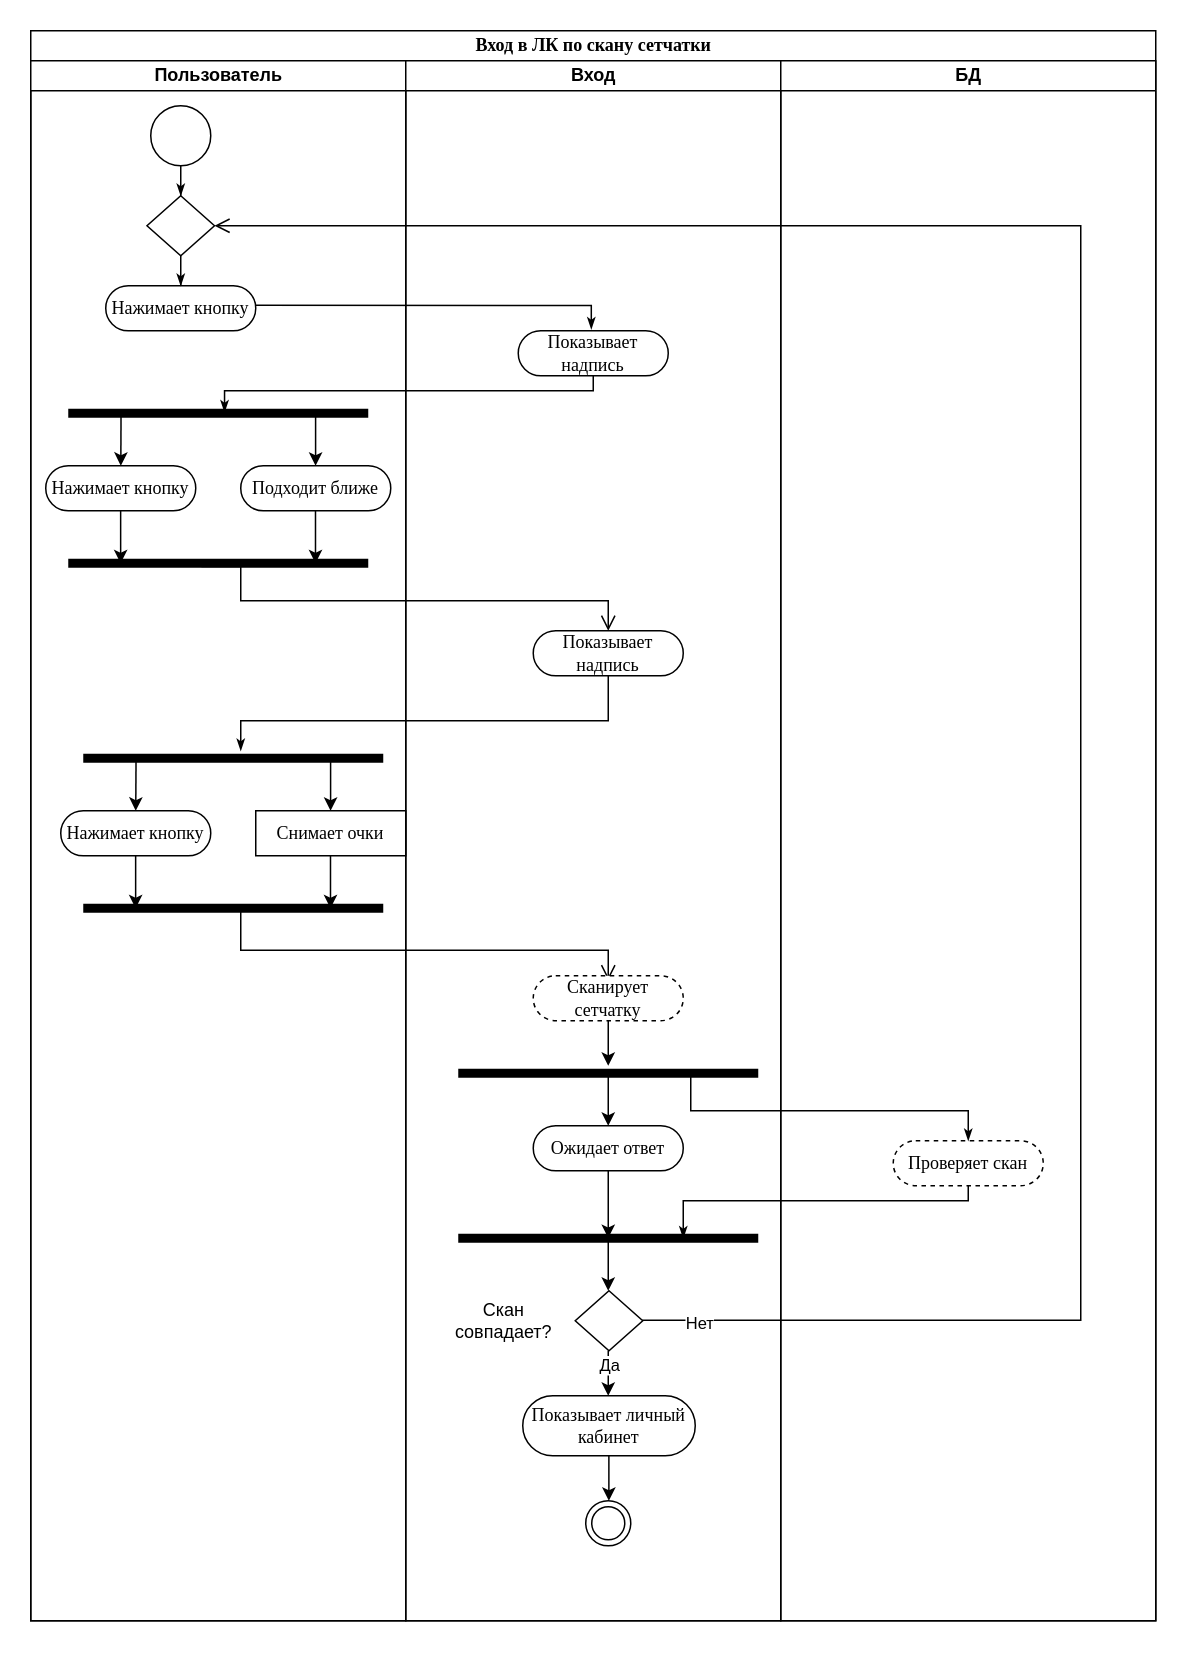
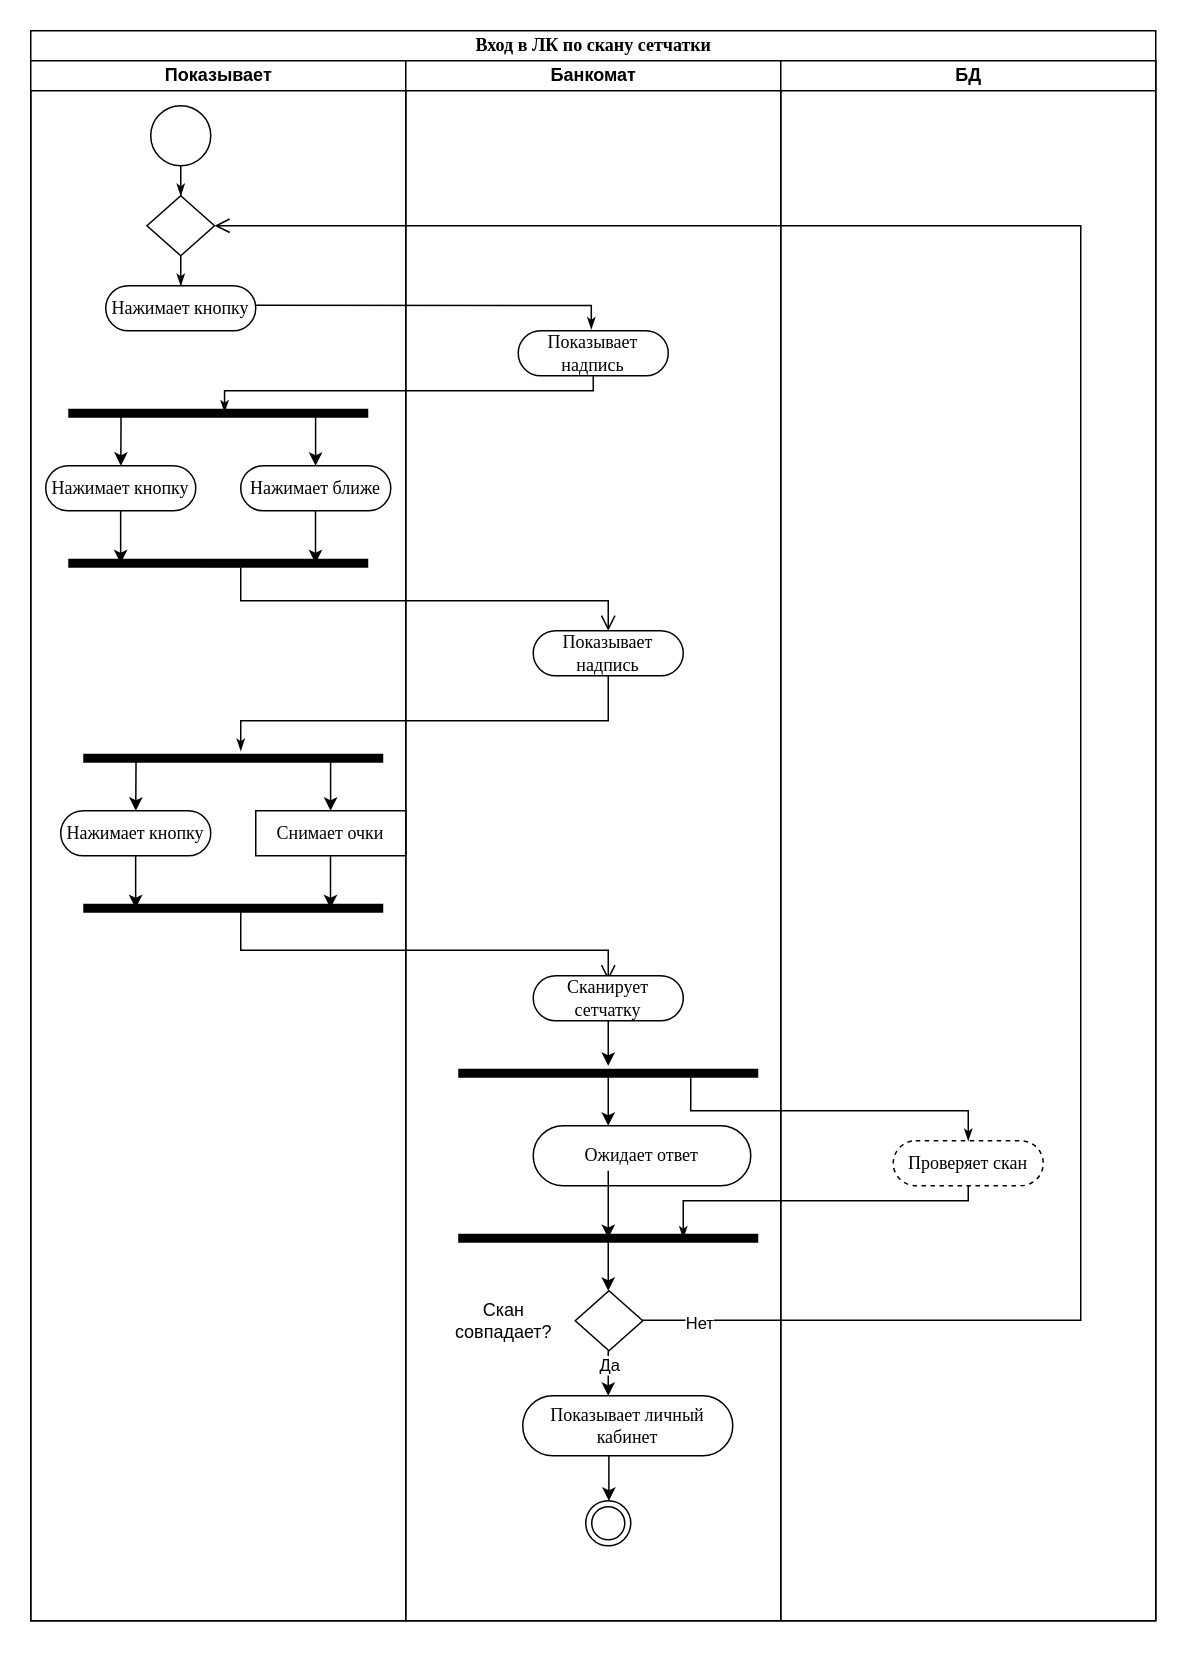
  <mxCell id="0" />
  <mxCell id="1" parent="0" />
  <mxCell id="2" value="Вход в ЛК по скану сетчатки" style="swimlane;html=1;childLayout=stackLayout;startSize=20;rounded=0;shadow=0;comic=0;labelBackgroundColor=none;strokeWidth=1;fontFamily=Verdana;fontSize=12;align=center;" parent="1" vertex="1"><mxGeometry x="20" y="20" width="750" height="1060" as="geometry" /></mxCell>
- <mxCell id="3" value="Пользователь" style="swimlane;html=1;startSize=20;" parent="2" vertex="1"><mxGeometry y="20" width="250" height="1040" as="geometry" /></mxCell>
+ <mxCell id="3" value="Показывает" style="swimlane;html=1;startSize=20;" parent="2" vertex="1"><mxGeometry y="20" width="250" height="1040" as="geometry" /></mxCell>
  <mxCell id="4" value="Нажимает кнопку" style="rounded=1;whiteSpace=wrap;html=1;shadow=0;comic=0;labelBackgroundColor=none;strokeWidth=1;fontFamily=Verdana;fontSize=12;align=center;arcSize=50;" parent="3" vertex="1"><mxGeometry x="50" y="150" width="100" height="30" as="geometry" /></mxCell>
  <mxCell id="5" value="Нажимает кнопку" style="rounded=1;whiteSpace=wrap;html=1;shadow=0;comic=0;labelBackgroundColor=none;strokeWidth=1;fontFamily=Verdana;fontSize=12;align=center;arcSize=50;" vertex="1" parent="3"><mxGeometry x="10" y="270" width="100" height="30" as="geometry" /></mxCell>
- <mxCell id="6" value="Подходит ближе" style="rounded=1;whiteSpace=wrap;html=1;shadow=0;comic=0;labelBackgroundColor=none;strokeWidth=1;fontFamily=Verdana;fontSize=12;align=center;arcSize=50;" vertex="1" parent="3"><mxGeometry x="140" y="270" width="100" height="30" as="geometry" /></mxCell>
+ <mxCell id="6" value="Нажимает ближе" style="rounded=1;whiteSpace=wrap;html=1;shadow=0;comic=0;labelBackgroundColor=none;strokeWidth=1;fontFamily=Verdana;fontSize=12;align=center;arcSize=50;" vertex="1" parent="3"><mxGeometry x="140" y="270" width="100" height="30" as="geometry" /></mxCell>
  <mxCell id="7" value="" style="shape=line;html=1;strokeWidth=6;" vertex="1" parent="3"><mxGeometry x="25" y="330" width="200" height="10" as="geometry" /></mxCell>
  <mxCell id="8" value="" style="edgeStyle=orthogonalEdgeStyle;html=1;verticalAlign=bottom;endArrow=open;endSize=8;rounded=0;exitX=0.444;exitY=0.716;exitDx=0;exitDy=0;exitPerimeter=0;" edge="1" source="7" parent="3"><mxGeometry relative="1" as="geometry"><mxPoint x="385" y="380" as="targetPoint" /><mxPoint x="140" y="420" as="sourcePoint" /><Array as="points"><mxPoint x="140" y="337" /><mxPoint x="140" y="360" /><mxPoint x="385" y="360" /></Array></mxGeometry></mxCell>
  <mxCell id="9" value="" style="shape=line;html=1;strokeWidth=6;" vertex="1" parent="3"><mxGeometry x="25" y="230" width="200" height="10" as="geometry" /></mxCell>
  <mxCell id="10" value="" style="endArrow=classic;html=1;rounded=0;exitX=0.176;exitY=0.469;exitDx=0;exitDy=0;exitPerimeter=0;" edge="1" parent="3" source="9" target="5"><mxGeometry width="50" height="50" relative="1" as="geometry"><mxPoint x="90" y="420" as="sourcePoint" /><mxPoint x="140" y="370" as="targetPoint" /></mxGeometry></mxCell>
  <mxCell id="11" value="" style="endArrow=classic;html=1;rounded=0;exitX=0.176;exitY=0.469;exitDx=0;exitDy=0;exitPerimeter=0;" edge="1" parent="3"><mxGeometry width="50" height="50" relative="1" as="geometry"><mxPoint x="189.9" y="235" as="sourcePoint" /><mxPoint x="189.9" y="270" as="targetPoint" /></mxGeometry></mxCell>
  <mxCell id="12" value="" style="endArrow=classic;html=1;rounded=0;exitX=0.176;exitY=0.469;exitDx=0;exitDy=0;exitPerimeter=0;" edge="1" parent="3"><mxGeometry width="50" height="50" relative="1" as="geometry"><mxPoint x="59.93" y="300" as="sourcePoint" /><mxPoint x="59.93" y="335" as="targetPoint" /></mxGeometry></mxCell>
  <mxCell id="13" value="" style="endArrow=classic;html=1;rounded=0;exitX=0.176;exitY=0.469;exitDx=0;exitDy=0;exitPerimeter=0;" edge="1" parent="3"><mxGeometry width="50" height="50" relative="1" as="geometry"><mxPoint x="189.83" y="300" as="sourcePoint" /><mxPoint x="189.83" y="335" as="targetPoint" /></mxGeometry></mxCell>
  <mxCell id="14" value="" style="shape=line;html=1;strokeWidth=6;" vertex="1" parent="3"><mxGeometry x="35" y="560" width="200" height="10" as="geometry" /></mxCell>
  <mxCell id="15" value="" style="shape=line;html=1;strokeWidth=6;" vertex="1" parent="3"><mxGeometry x="35" y="460" width="200" height="10" as="geometry" /></mxCell>
  <mxCell id="16" value="" style="endArrow=classic;html=1;rounded=0;exitX=0.176;exitY=0.469;exitDx=0;exitDy=0;exitPerimeter=0;" edge="1" parent="3" source="15"><mxGeometry width="50" height="50" relative="1" as="geometry"><mxPoint x="100" y="650" as="sourcePoint" /><mxPoint x="70" y="500" as="targetPoint" /></mxGeometry></mxCell>
  <mxCell id="17" value="" style="endArrow=classic;html=1;rounded=0;exitX=0.176;exitY=0.469;exitDx=0;exitDy=0;exitPerimeter=0;" edge="1" parent="3"><mxGeometry width="50" height="50" relative="1" as="geometry"><mxPoint x="199.9" y="465" as="sourcePoint" /><mxPoint x="199.9" y="500" as="targetPoint" /></mxGeometry></mxCell>
  <mxCell id="18" value="" style="endArrow=classic;html=1;rounded=0;exitX=0.176;exitY=0.469;exitDx=0;exitDy=0;exitPerimeter=0;" edge="1" parent="3"><mxGeometry width="50" height="50" relative="1" as="geometry"><mxPoint x="69.93" y="530" as="sourcePoint" /><mxPoint x="69.93" y="565" as="targetPoint" /></mxGeometry></mxCell>
  <mxCell id="19" value="" style="endArrow=classic;html=1;rounded=0;exitX=0.176;exitY=0.469;exitDx=0;exitDy=0;exitPerimeter=0;" edge="1" parent="3"><mxGeometry width="50" height="50" relative="1" as="geometry"><mxPoint x="199.83" y="530" as="sourcePoint" /><mxPoint x="199.83" y="565" as="targetPoint" /></mxGeometry></mxCell>
  <mxCell id="20" style="edgeStyle=orthogonalEdgeStyle;rounded=0;html=1;labelBackgroundColor=none;startArrow=none;startFill=0;startSize=5;endArrow=classicThin;endFill=1;endSize=5;jettySize=auto;orthogonalLoop=1;strokeWidth=1;fontFamily=Verdana;fontSize=12;exitX=0.5;exitY=1;exitDx=0;exitDy=0;" edge="1" parent="3" target="15"><mxGeometry relative="1" as="geometry"><Array as="points"><mxPoint x="385" y="440" /><mxPoint x="140" y="440" /></Array><mxPoint x="385" y="410" as="sourcePoint" /><mxPoint x="140" y="460" as="targetPoint" /></mxGeometry></mxCell>
  <mxCell id="21" value="Нажимает кнопку" style="rounded=1;whiteSpace=wrap;html=1;shadow=0;comic=0;labelBackgroundColor=none;strokeWidth=1;fontFamily=Verdana;fontSize=12;align=center;arcSize=50;" vertex="1" parent="3"><mxGeometry x="20" y="500" width="100" height="30" as="geometry" /></mxCell>
  <mxCell id="22" value="Снимает очки" style="whiteSpace=wrap;html=1;shadow=0;comic=0;labelBackgroundColor=none;strokeWidth=1;fontFamily=Verdana;fontSize=12;align=center;arcSize=50;rounded=0;" vertex="1" parent="3"><mxGeometry x="150" y="500" width="100" height="30" as="geometry" /></mxCell>
  <mxCell id="23" value="" style="rhombus;whiteSpace=wrap;html=1;" vertex="1" parent="3"><mxGeometry x="77.5" y="90" width="45" height="40" as="geometry" /></mxCell>
  <mxCell id="24" style="edgeStyle=orthogonalEdgeStyle;rounded=0;html=1;labelBackgroundColor=none;startArrow=none;startFill=0;startSize=5;endArrow=classicThin;endFill=1;endSize=5;jettySize=auto;orthogonalLoop=1;strokeWidth=1;fontFamily=Verdana;fontSize=12" parent="3" source="23" target="4" edge="1"><mxGeometry relative="1" as="geometry" /></mxCell>
  <mxCell id="25" value="" style="ellipse;whiteSpace=wrap;html=1;rounded=0;shadow=0;comic=0;labelBackgroundColor=none;strokeWidth=1;fontFamily=Verdana;fontSize=12;align=center;" parent="3" vertex="1"><mxGeometry x="80" y="30" width="40" height="40" as="geometry" /></mxCell>
  <mxCell id="26" value="" style="edgeStyle=orthogonalEdgeStyle;rounded=0;html=1;labelBackgroundColor=none;startArrow=none;startFill=0;startSize=5;endArrow=classicThin;endFill=1;endSize=5;jettySize=auto;orthogonalLoop=1;strokeWidth=1;fontFamily=Verdana;fontSize=12" edge="1" parent="3" source="25" target="23"><mxGeometry relative="1" as="geometry"><mxPoint x="100" y="-70" as="sourcePoint" /><mxPoint x="100" y="110" as="targetPoint" /></mxGeometry></mxCell>
- <mxCell id="27" value="Вход" style="swimlane;html=1;startSize=20;" parent="2" vertex="1"><mxGeometry x="250" y="20" width="250" height="1040" as="geometry" /></mxCell>
+ <mxCell id="27" value="Банкомат" style="swimlane;html=1;startSize=20;" parent="2" vertex="1"><mxGeometry x="250" y="20" width="250" height="1040" as="geometry" /></mxCell>
  <mxCell id="28" value="Показывает&lt;br&gt;надпись" style="rounded=1;whiteSpace=wrap;html=1;shadow=0;comic=0;labelBackgroundColor=none;strokeWidth=1;fontFamily=Verdana;fontSize=12;align=center;arcSize=50;" vertex="1" parent="27"><mxGeometry x="75" y="180" width="100" height="30" as="geometry" /></mxCell>
  <mxCell id="29" value="" style="ellipse;html=1;shape=endState;" vertex="1" parent="27"><mxGeometry x="120" y="960" width="30" height="30" as="geometry" /></mxCell>
  <mxCell id="30" value="Показывает&lt;br&gt;надпись" style="rounded=1;whiteSpace=wrap;html=1;shadow=0;comic=0;labelBackgroundColor=none;strokeWidth=1;fontFamily=Verdana;fontSize=12;align=center;arcSize=50;" vertex="1" parent="27"><mxGeometry x="85" y="380" width="100" height="30" as="geometry" /></mxCell>
  <mxCell id="31" value="" style="edgeStyle=orthogonalEdgeStyle;html=1;verticalAlign=bottom;endArrow=open;endSize=8;rounded=0;exitX=0.518;exitY=0.52;exitDx=0;exitDy=0;exitPerimeter=0;" edge="1" parent="27" source="14"><mxGeometry relative="1" as="geometry"><mxPoint x="135" y="613" as="targetPoint" /><mxPoint x="-136" y="570" as="sourcePoint" /><Array as="points"><mxPoint x="-110" y="565" /><mxPoint x="-110" y="593" /><mxPoint x="135" y="593" /></Array></mxGeometry></mxCell>
- <mxCell id="32" value="Сканирует&lt;br&gt;сетчатку" style="rounded=1;whiteSpace=wrap;html=1;shadow=0;comic=0;labelBackgroundColor=none;strokeWidth=1;fontFamily=Verdana;fontSize=12;align=center;arcSize=50;dashed=1;" vertex="1" parent="27"><mxGeometry x="85" y="610" width="100" height="30" as="geometry" /></mxCell>
+ <mxCell id="32" value="Сканирует&lt;br&gt;сетчатку" style="rounded=1;whiteSpace=wrap;html=1;shadow=0;comic=0;labelBackgroundColor=none;strokeWidth=1;fontFamily=Verdana;fontSize=12;align=center;arcSize=50;" vertex="1" parent="27"><mxGeometry x="85" y="610" width="100" height="30" as="geometry" /></mxCell>
  <mxCell id="33" value="" style="shape=line;html=1;strokeWidth=6;" vertex="1" parent="27"><mxGeometry x="35" y="780" width="200" height="10" as="geometry" /></mxCell>
  <mxCell id="34" value="" style="shape=line;html=1;strokeWidth=6;" vertex="1" parent="27"><mxGeometry x="35" y="670" width="200" height="10" as="geometry" /></mxCell>
  <mxCell id="35" value="" style="endArrow=classic;html=1;rounded=0;exitX=0.5;exitY=1;exitDx=0;exitDy=0;" edge="1" parent="27" source="32" target="34"><mxGeometry width="50" height="50" relative="1" as="geometry"><mxPoint x="170" y="670" as="sourcePoint" /><mxPoint x="220" y="620" as="targetPoint" /></mxGeometry></mxCell>
- <mxCell id="36" value="Ожидает ответ" style="rounded=1;whiteSpace=wrap;html=1;shadow=0;comic=0;labelBackgroundColor=none;strokeWidth=1;fontFamily=Verdana;fontSize=12;align=center;arcSize=50;" vertex="1" parent="27"><mxGeometry x="85" y="710" width="100" height="30" as="geometry" /></mxCell>
+ <mxCell id="36" value="Ожидает ответ" style="rounded=1;whiteSpace=wrap;html=1;shadow=0;comic=0;labelBackgroundColor=none;strokeWidth=1;fontFamily=Verdana;fontSize=12;align=center;arcSize=50;" vertex="1" parent="27"><mxGeometry x="85" y="710" width="145" height="40" as="geometry" /></mxCell>
  <mxCell id="37" value="" style="endArrow=classic;html=1;rounded=0;exitX=0.5;exitY=0.623;exitDx=0;exitDy=0;exitPerimeter=0;" edge="1" parent="27" source="34"><mxGeometry width="50" height="50" relative="1" as="geometry"><mxPoint x="135" y="680" as="sourcePoint" /><mxPoint x="135" y="710" as="targetPoint" /></mxGeometry></mxCell>
  <mxCell id="38" value="" style="endArrow=classic;html=1;rounded=0;exitX=0.5;exitY=1;exitDx=0;exitDy=0;entryX=0.5;entryY=0.488;entryDx=0;entryDy=0;entryPerimeter=0;" edge="1" parent="27" target="33"><mxGeometry width="50" height="50" relative="1" as="geometry"><mxPoint x="135" y="740" as="sourcePoint" /><mxPoint x="135" y="770" as="targetPoint" /></mxGeometry></mxCell>
  <mxCell id="39" value="" style="rhombus;whiteSpace=wrap;html=1;" vertex="1" parent="27"><mxGeometry x="113" y="820" width="45" height="40" as="geometry" /></mxCell>
  <mxCell id="40" value="" style="endArrow=classic;html=1;rounded=0;exitX=0.5;exitY=1;exitDx=0;exitDy=0;" edge="1" parent="27"><mxGeometry width="50" height="50" relative="1" as="geometry"><mxPoint x="135" y="780" as="sourcePoint" /><mxPoint x="135" y="820" as="targetPoint" /></mxGeometry></mxCell>
- <mxCell id="41" value="Показывает личный кабинет" style="rounded=1;whiteSpace=wrap;html=1;shadow=0;comic=0;labelBackgroundColor=none;strokeWidth=1;fontFamily=Verdana;fontSize=12;align=center;arcSize=50;" vertex="1" parent="27"><mxGeometry x="78" y="890" width="115" height="40" as="geometry" /></mxCell>
+ <mxCell id="41" value="Показывает личный кабинет" style="rounded=1;whiteSpace=wrap;html=1;shadow=0;comic=0;labelBackgroundColor=none;strokeWidth=1;fontFamily=Verdana;fontSize=12;align=center;arcSize=50;" vertex="1" parent="27"><mxGeometry x="78" y="890" width="140" height="40" as="geometry" /></mxCell>
  <mxCell id="42" value="" style="endArrow=classic;html=1;rounded=0;exitX=0.5;exitY=1;exitDx=0;exitDy=0;" edge="1" parent="27"><mxGeometry width="50" height="50" relative="1" as="geometry"><mxPoint x="135" y="860" as="sourcePoint" /><mxPoint x="135" y="890" as="targetPoint" /></mxGeometry></mxCell>
  <mxCell id="43" value="Да" style="edgeLabel;html=1;align=center;verticalAlign=middle;resizable=0;points=[];" vertex="1" connectable="0" parent="42"><mxGeometry x="-0.392" relative="1" as="geometry"><mxPoint as="offset" /></mxGeometry></mxCell>
  <mxCell id="44" value="" style="endArrow=classic;html=1;rounded=0;exitX=0.5;exitY=1;exitDx=0;exitDy=0;" edge="1" parent="27"><mxGeometry width="50" height="50" relative="1" as="geometry"><mxPoint x="135.42" y="930" as="sourcePoint" /><mxPoint x="135.42" y="960" as="targetPoint" /></mxGeometry></mxCell>
  <mxCell id="45" value="Скан&lt;br&gt;совпадает?" style="text;html=1;align=center;verticalAlign=middle;resizable=0;points=[];autosize=1;strokeColor=none;fillColor=none;" vertex="1" parent="27"><mxGeometry x="20" y="820" width="90" height="40" as="geometry" /></mxCell>
  <mxCell id="46" value="БД" style="swimlane;html=1;startSize=20;" parent="2" vertex="1"><mxGeometry x="500" y="20" width="250" height="1040" as="geometry" /></mxCell>
  <mxCell id="47" value="Проверяет скан" style="rounded=1;whiteSpace=wrap;html=1;shadow=0;comic=0;labelBackgroundColor=none;strokeWidth=1;fontFamily=Verdana;fontSize=12;align=center;arcSize=50;dashed=1;" vertex="1" parent="46"><mxGeometry x="75" y="720" width="100" height="30" as="geometry" /></mxCell>
  <mxCell id="48" style="edgeStyle=orthogonalEdgeStyle;rounded=0;html=1;labelBackgroundColor=none;startArrow=none;startFill=0;startSize=5;endArrow=classicThin;endFill=1;endSize=5;jettySize=auto;orthogonalLoop=1;strokeWidth=1;fontFamily=Verdana;fontSize=12;exitX=0.501;exitY=0.44;exitDx=0;exitDy=0;exitPerimeter=0;" edge="1" parent="46" source="34"><mxGeometry relative="1" as="geometry"><Array as="points"><mxPoint x="-60" y="674" /><mxPoint x="-60" y="700" /><mxPoint x="125" y="700" /></Array><mxPoint x="-115" y="663" as="sourcePoint" /><mxPoint x="125" y="720" as="targetPoint" /></mxGeometry></mxCell>
  <mxCell id="49" style="edgeStyle=orthogonalEdgeStyle;rounded=0;html=1;labelBackgroundColor=none;startArrow=none;startFill=0;startSize=5;endArrow=classicThin;endFill=1;endSize=5;jettySize=auto;orthogonalLoop=1;strokeWidth=1;fontFamily=Verdana;fontSize=12;exitX=0.5;exitY=1;exitDx=0;exitDy=0;entryX=0.521;entryY=0.43;entryDx=0;entryDy=0;entryPerimeter=0;" edge="1" parent="2" source="28" target="9"><mxGeometry relative="1" as="geometry"><Array as="points"><mxPoint x="375" y="240" /><mxPoint x="129" y="240" /></Array><mxPoint x="310" y="310" as="sourcePoint" /><mxPoint x="130" y="250" as="targetPoint" /></mxGeometry></mxCell>
  <mxCell id="50" style="edgeStyle=orthogonalEdgeStyle;rounded=0;html=1;labelBackgroundColor=none;startArrow=none;startFill=0;startSize=5;endArrow=classicThin;endFill=1;endSize=5;jettySize=auto;orthogonalLoop=1;strokeWidth=1;fontFamily=Verdana;fontSize=12;exitX=0.5;exitY=1;exitDx=0;exitDy=0;entryX=0.75;entryY=0.5;entryDx=0;entryDy=0;entryPerimeter=0;" edge="1" parent="2" source="47" target="33"><mxGeometry relative="1" as="geometry"><Array as="points"><mxPoint x="625" y="780" /><mxPoint x="435" y="780" /></Array><mxPoint x="530" y="840" as="sourcePoint" /><mxPoint x="770" y="889" as="targetPoint" /></mxGeometry></mxCell>
  <mxCell id="51" style="edgeStyle=orthogonalEdgeStyle;rounded=0;html=1;entryX=0.487;entryY=-0.033;labelBackgroundColor=none;startArrow=none;startFill=0;startSize=5;endArrow=classicThin;endFill=1;endSize=5;jettySize=auto;orthogonalLoop=1;strokeWidth=1;fontFamily=Verdana;fontSize=12;exitX=1;exitY=0.436;exitDx=0;exitDy=0;entryDx=0;entryDy=0;entryPerimeter=0;exitPerimeter=0;" parent="2" source="4" target="28" edge="1"><mxGeometry relative="1" as="geometry"><Array as="points"><mxPoint x="374" y="183" /></Array><mxPoint x="150" y="163.32" as="sourcePoint" /><mxPoint x="373.7" y="190.0" as="targetPoint" /></mxGeometry></mxCell>
  <mxCell id="52" value="" style="edgeStyle=orthogonalEdgeStyle;html=1;verticalAlign=bottom;endArrow=open;endSize=8;rounded=0;exitX=0.993;exitY=0.49;exitDx=0;exitDy=0;exitPerimeter=0;entryX=1;entryY=0.5;entryDx=0;entryDy=0;" edge="1" parent="2" source="39" target="23"><mxGeometry relative="1" as="geometry"><mxPoint x="550" y="110" as="targetPoint" /><mxPoint x="420" y="860" as="sourcePoint" /><Array as="points"><mxPoint x="700" y="860" /><mxPoint x="700" y="130" /></Array></mxGeometry></mxCell>
  <mxCell id="53" value="Нет" style="edgeLabel;html=1;align=center;verticalAlign=middle;resizable=0;points=[];" vertex="1" connectable="0" parent="52"><mxGeometry x="-0.953" y="-2" relative="1" as="geometry"><mxPoint as="offset" /></mxGeometry></mxCell>
